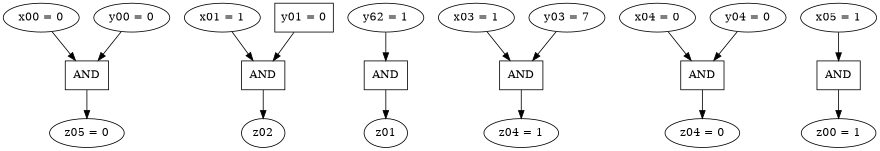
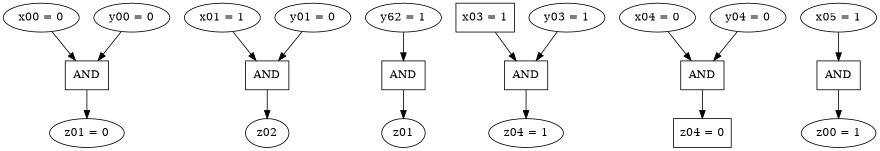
  digraph {
    node [shape=ellipse]
    n1 [label="x00 = 0"]
    n2 [label=AND shape=box]
-   n3 [label="z05 = 0"]
+   n3 [label="z01 = 0"]
    n4 [label="y00 = 0"]
    n5 [label="x01 = 1"]
    n6 [label=AND shape=box]
    n7 [label=z02]
-   n8 [label="y01 = 0" shape=box]
+   n8 [label="y01 = 0"]
    n9 [label=AND shape=box]
    n10 [label=z01]
    n11 [label="y62 = 1"]
-   n12 [label="x03 = 1"]
+   n12 [label="x03 = 1" shape=box]
    n13 [label=AND shape=box]
    n14 [label="z04 = 1"]
-   n15 [label="y03 = 7"]
+   n15 [label="y03 = 1"]
    n16 [label="x04 = 0"]
    n17 [label=AND shape=box]
-   n18 [label="z04 = 0"]
+   n18 [label="z04 = 0" shape=box]
    n19 [label="y04 = 0"]
    n20 [label="x05 = 1"]
    n21 [label=AND shape=box]
    n22 [label="z00 = 1"]
    n1 -> n2
    n2 -> n3
    n4 -> n2
    n5 -> n6
    n6 -> n7
    n8 -> n6
    n9 -> n10
    n11 -> n9
    n12 -> n13
    n13 -> n14
    n15 -> n13
    n16 -> n17
    n17 -> n18
    n19 -> n17
    n20 -> n21
    n21 -> n22
  }
